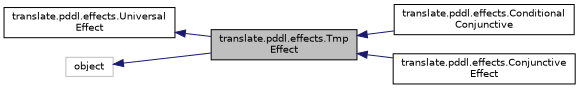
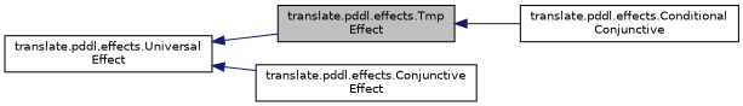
  digraph {
    rankdir=LR
    node [color=black fillcolor=white fontname=Helvetica fontsize=10 shape=record style=filled]
    edge [color=midnightblue dir=back fontname=Helvetica fontsize=10 labelfontname=Helvetica labelfontsize=10 style=solid]
    n1 [fillcolor=grey75 fontcolor=black height=0.2 label="translate.pddl.effects.Tmp\lEffect" width=0.4]
    n2 [height=0.2 label="translate.pddl.effects.Conditional\lConjunctive" width=0.4]
    n3 [height=0.2 label="translate.pddl.effects.Conjunctive\lEffect" width=0.4]
    n4 [height=0.2 label="translate.pddl.effects.Universal\lEffect" width=0.4]
-   n5 [color=grey75 height=0.2 label=object width=0.4]
    n1 -> n2
-   n1 -> n3
+   n4 -> n3
    n4 -> n1
-   n5 -> n1
  }
